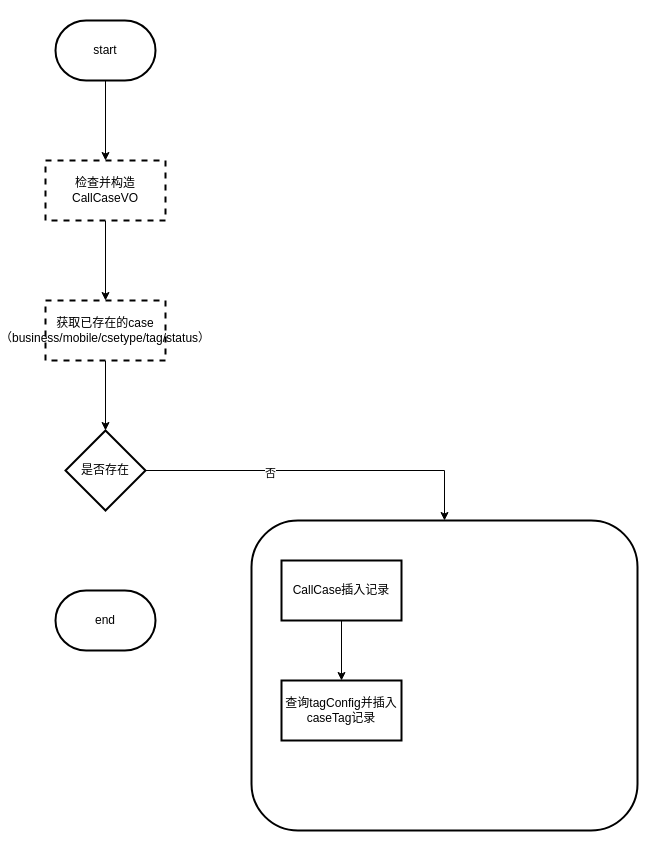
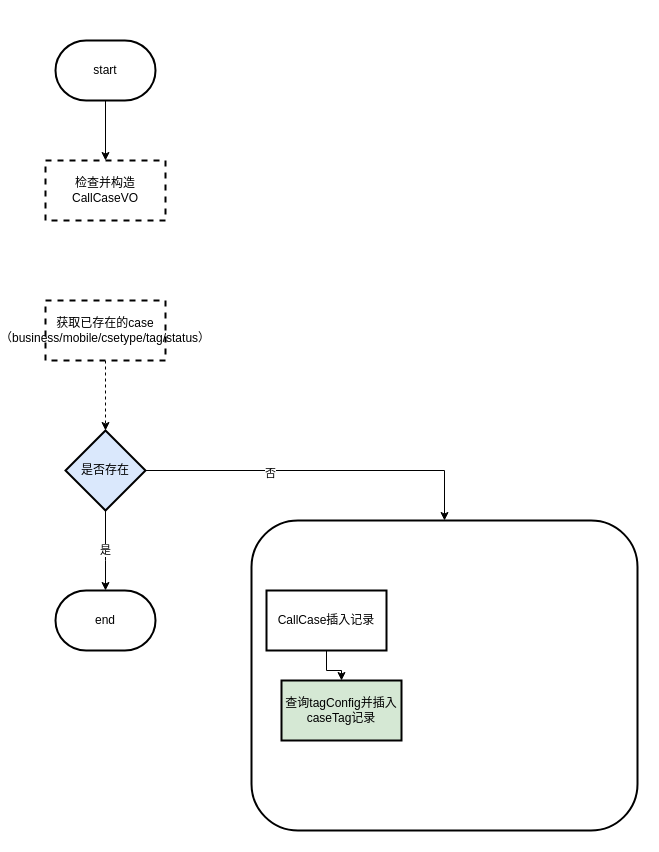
  <mxCell id="0" />
  <mxCell id="1" parent="0" />
  <mxCell id="2" value="" style="edgeStyle=orthogonalEdgeStyle;rounded=0;orthogonalLoop=1;jettySize=auto;html=1;" edge="1" parent="1" source="3" target="5"><mxGeometry relative="1" as="geometry" /></mxCell>
- <mxCell id="3" value="start" style="strokeWidth=2;html=1;shape=mxgraph.flowchart.terminator;whiteSpace=wrap;" vertex="1" parent="1"><mxGeometry x="30" y="20" width="100" height="60" as="geometry" /></mxCell>
- <mxCell id="4" value="" style="edgeStyle=orthogonalEdgeStyle;rounded=0;orthogonalLoop=1;jettySize=auto;html=1;" edge="1" parent="1" source="5" target="7"><mxGeometry relative="1" as="geometry" /></mxCell>
+ <mxCell id="3" value="start" style="strokeWidth=2;html=1;shape=mxgraph.flowchart.terminator;whiteSpace=wrap;" vertex="1" parent="1"><mxGeometry x="30" y="40" width="100" height="60" as="geometry" /></mxCell>
  <mxCell id="5" value="检查并构造CallCaseVO" style="whiteSpace=wrap;html=1;strokeWidth=2;dashed=1;" vertex="1" parent="1"><mxGeometry x="20" y="160" width="120" height="60" as="geometry" /></mxCell>
- <mxCell id="6" value="" style="edgeStyle=orthogonalEdgeStyle;rounded=0;orthogonalLoop=1;jettySize=auto;html=1;" edge="1" parent="1" source="7" target="11"><mxGeometry relative="1" as="geometry" /></mxCell>
+ <mxCell id="6" value="" style="edgeStyle=orthogonalEdgeStyle;rounded=0;orthogonalLoop=1;jettySize=auto;html=1;dashed=1;" edge="1" parent="1" source="7" target="11"><mxGeometry relative="1" as="geometry" /></mxCell>
  <mxCell id="7" value="获取已存在的case&lt;br&gt;（business/mobile/csetype/tag/status）" style="whiteSpace=wrap;html=1;strokeWidth=2;dashed=1;" vertex="1" parent="1"><mxGeometry x="20" y="300" width="120" height="60" as="geometry" /></mxCell>
+ <mxCell id="8" value="是" style="edgeStyle=orthogonalEdgeStyle;rounded=0;orthogonalLoop=1;jettySize=auto;html=1;entryX=0.5;entryY=0;entryDx=0;entryDy=0;entryPerimeter=0;" edge="1" parent="1" source="11" target="12"><mxGeometry relative="1" as="geometry"><Array as="points"><mxPoint x="80" y="560" /><mxPoint x="80" y="560" /></Array></mxGeometry></mxCell>
  <mxCell id="9" value="" style="edgeStyle=orthogonalEdgeStyle;rounded=0;orthogonalLoop=1;jettySize=auto;html=1;" edge="1" parent="1" source="11" target="13"><mxGeometry relative="1" as="geometry" /></mxCell>
  <mxCell id="10" value="否" style="edgeLabel;html=1;align=center;verticalAlign=middle;resizable=0;points=[];" vertex="1" connectable="0" parent="9"><mxGeometry x="-0.289" y="-2" relative="1" as="geometry"><mxPoint as="offset" /></mxGeometry></mxCell>
- <mxCell id="11" value="是否存在" style="rhombus;whiteSpace=wrap;html=1;strokeWidth=2;" vertex="1" parent="1"><mxGeometry x="40" y="430" width="80" height="80" as="geometry" /></mxCell>
+ <mxCell id="11" value="是否存在" style="rhombus;whiteSpace=wrap;html=1;strokeWidth=2;fillColor=#dae8fc;" vertex="1" parent="1"><mxGeometry x="40" y="430" width="80" height="80" as="geometry" /></mxCell>
  <mxCell id="12" value="end" style="strokeWidth=2;html=1;shape=mxgraph.flowchart.terminator;whiteSpace=wrap;" vertex="1" parent="1"><mxGeometry x="30" y="590" width="100" height="60" as="geometry" /></mxCell>
  <mxCell id="13" value="" style="rounded=1;whiteSpace=wrap;html=1;strokeWidth=2;" vertex="1" parent="1"><mxGeometry x="226" y="520" width="386" height="310" as="geometry" /></mxCell>
  <mxCell id="14" value="" style="edgeStyle=orthogonalEdgeStyle;rounded=0;orthogonalLoop=1;jettySize=auto;html=1;" edge="1" parent="1" source="15" target="16"><mxGeometry relative="1" as="geometry" /></mxCell>
- <mxCell id="15" value="CallCase插入记录" style="whiteSpace=wrap;html=1;strokeWidth=2;" vertex="1" parent="1"><mxGeometry x="256" y="560" width="120" height="60" as="geometry" /></mxCell>
- <mxCell id="16" value="查询tagConfig并插入caseTag记录" style="whiteSpace=wrap;html=1;strokeWidth=2;" vertex="1" parent="1"><mxGeometry x="256" y="680" width="120" height="60" as="geometry" /></mxCell>
+ <mxCell id="15" value="CallCase插入记录" style="whiteSpace=wrap;html=1;strokeWidth=2;" vertex="1" parent="1"><mxGeometry x="241" y="590" width="120" height="60" as="geometry" /></mxCell>
+ <mxCell id="16" value="查询tagConfig并插入caseTag记录" style="whiteSpace=wrap;html=1;strokeWidth=2;fillColor=#d5e8d4;" vertex="1" parent="1"><mxGeometry x="256" y="680" width="120" height="60" as="geometry" /></mxCell>
